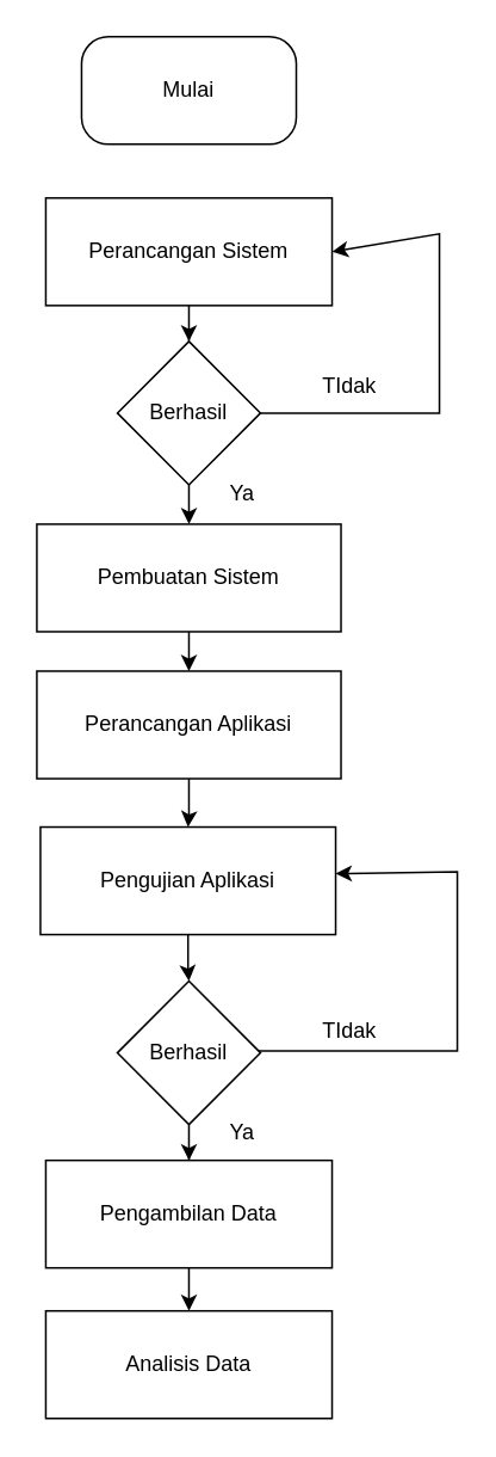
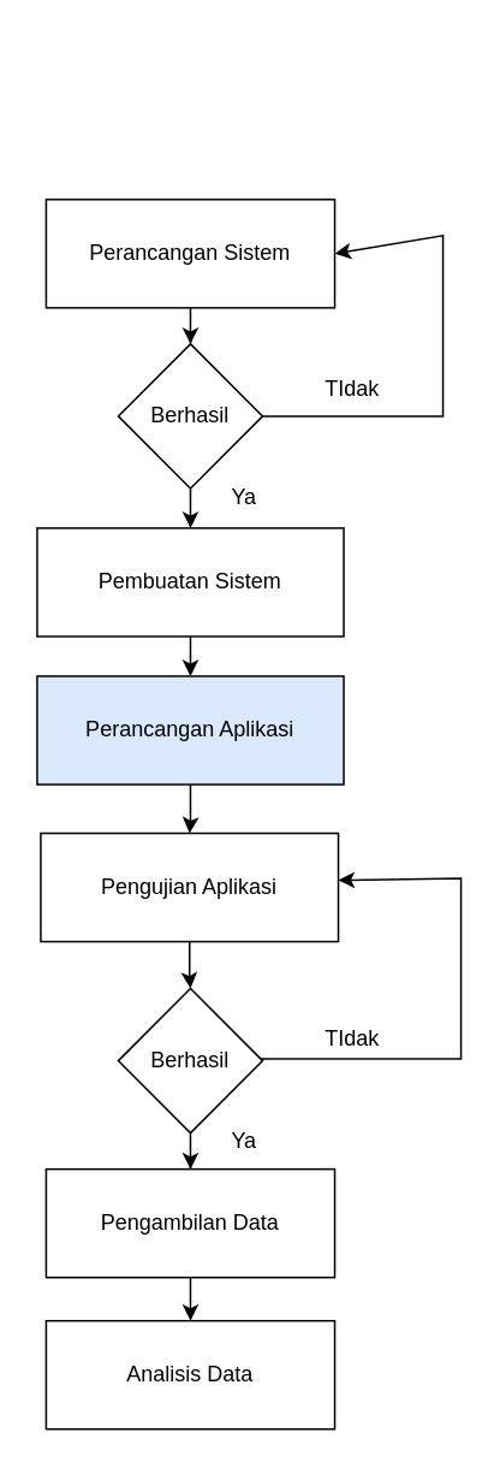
  <mxCell id="0" />
  <mxCell id="1" parent="0" />
- <mxCell id="2" value="&lt;font style=&quot;font-size: 12px;&quot;&gt;Mulai&lt;/font&gt;" style="rounded=1;whiteSpace=wrap;html=1;arcSize=25;" vertex="1" parent="1"><mxGeometry x="45" y="20" width="120" height="60" as="geometry" /></mxCell>
  <mxCell id="3" value="" style="edgeStyle=orthogonalEdgeStyle;rounded=0;orthogonalLoop=1;jettySize=auto;html=1;" edge="1" parent="1" source="4" target="6"><mxGeometry relative="1" as="geometry" /></mxCell>
  <mxCell id="4" value="Perancangan Sistem" style="rounded=0;whiteSpace=wrap;html=1;" vertex="1" parent="1"><mxGeometry x="25" y="110" width="160" height="60" as="geometry" /></mxCell>
  <mxCell id="5" value="" style="edgeStyle=orthogonalEdgeStyle;rounded=0;orthogonalLoop=1;jettySize=auto;html=1;" edge="1" parent="1" source="6" target="8"><mxGeometry relative="1" as="geometry" /></mxCell>
  <mxCell id="6" value="Berhasil" style="rhombus;whiteSpace=wrap;html=1;rounded=0;" vertex="1" parent="1"><mxGeometry x="65" y="190" width="80" height="80" as="geometry" /></mxCell>
  <mxCell id="7" value="" style="edgeStyle=orthogonalEdgeStyle;rounded=0;orthogonalLoop=1;jettySize=auto;html=1;" edge="1" parent="1" source="8" target="11"><mxGeometry relative="1" as="geometry" /></mxCell>
  <mxCell id="8" value="Pembuatan Sistem" style="rounded=0;whiteSpace=wrap;html=1;" vertex="1" parent="1"><mxGeometry x="20" y="292" width="170" height="60" as="geometry" /></mxCell>
  <mxCell id="9" value="" style="endArrow=classic;html=1;rounded=0;exitX=1;exitY=0.5;exitDx=0;exitDy=0;entryX=1;entryY=0.5;entryDx=0;entryDy=0;" edge="1" parent="1" source="6" target="4"><mxGeometry width="50" height="50" relative="1" as="geometry"><mxPoint x="245" y="300" as="sourcePoint" /><mxPoint x="295" y="250" as="targetPoint" /><Array as="points"><mxPoint x="245" y="230" /><mxPoint x="245" y="130" /></Array></mxGeometry></mxCell>
  <mxCell id="10" value="" style="edgeStyle=orthogonalEdgeStyle;rounded=0;orthogonalLoop=1;jettySize=auto;html=1;" edge="1" parent="1" source="11" target="13"><mxGeometry relative="1" as="geometry" /></mxCell>
- <mxCell id="11" value="Perancangan Aplikasi" style="rounded=0;whiteSpace=wrap;html=1;" vertex="1" parent="1"><mxGeometry x="20" y="374" width="170" height="60" as="geometry" /></mxCell>
+ <mxCell id="11" value="Perancangan Aplikasi" style="rounded=0;whiteSpace=wrap;html=1;fillColor=#dae8fc;" vertex="1" parent="1"><mxGeometry x="20" y="374" width="170" height="60" as="geometry" /></mxCell>
  <mxCell id="12" value="" style="edgeStyle=orthogonalEdgeStyle;rounded=0;orthogonalLoop=1;jettySize=auto;html=1;" edge="1" parent="1" source="13" target="16"><mxGeometry relative="1" as="geometry" /></mxCell>
  <mxCell id="13" value="Pengujian Aplikasi" style="rounded=0;whiteSpace=wrap;html=1;" vertex="1" parent="1"><mxGeometry x="22" y="461" width="165" height="60" as="geometry" /></mxCell>
  <mxCell id="14" value="" style="edgeStyle=orthogonalEdgeStyle;rounded=0;orthogonalLoop=1;jettySize=auto;html=1;entryX=1;entryY=0.5;entryDx=0;entryDy=0;" edge="1" parent="1"><mxGeometry relative="1" as="geometry"><mxPoint x="142" y="586" as="sourcePoint" /><mxPoint x="187" y="487" as="targetPoint" /><Array as="points"><mxPoint x="255" y="586" /><mxPoint x="255" y="486" /></Array></mxGeometry></mxCell>
  <mxCell id="15" value="" style="edgeStyle=orthogonalEdgeStyle;rounded=0;orthogonalLoop=1;jettySize=auto;html=1;" edge="1" parent="1" source="16" target="18"><mxGeometry relative="1" as="geometry" /></mxCell>
  <mxCell id="16" value="Berhasil" style="rhombus;whiteSpace=wrap;html=1;rounded=0;" vertex="1" parent="1"><mxGeometry x="65" y="547" width="80" height="80" as="geometry" /></mxCell>
  <mxCell id="17" value="" style="edgeStyle=orthogonalEdgeStyle;rounded=0;orthogonalLoop=1;jettySize=auto;html=1;" edge="1" parent="1" source="18" target="19"><mxGeometry relative="1" as="geometry" /></mxCell>
  <mxCell id="18" value="Pengambilan Data" style="rounded=0;whiteSpace=wrap;html=1;" vertex="1" parent="1"><mxGeometry x="25" y="647" width="160" height="60" as="geometry" /></mxCell>
  <mxCell id="19" value="Analisis Data" style="rounded=0;whiteSpace=wrap;html=1;" vertex="1" parent="1"><mxGeometry x="25" y="731" width="160" height="60" as="geometry" /></mxCell>
  <mxCell id="20" value="TIdak" style="text;html=1;align=center;verticalAlign=middle;whiteSpace=wrap;rounded=0;" vertex="1" parent="1"><mxGeometry x="165" y="560" width="60" height="30" as="geometry" /></mxCell>
  <mxCell id="21" value="TIdak" style="text;html=1;align=center;verticalAlign=middle;whiteSpace=wrap;rounded=0;" vertex="1" parent="1"><mxGeometry x="165" y="200" width="60" height="30" as="geometry" /></mxCell>
  <mxCell id="22" value="Ya" style="text;html=1;align=center;verticalAlign=middle;whiteSpace=wrap;rounded=0;" vertex="1" parent="1"><mxGeometry x="105" y="617" width="60" height="30" as="geometry" /></mxCell>
  <mxCell id="23" value="Ya" style="text;html=1;align=center;verticalAlign=middle;whiteSpace=wrap;rounded=0;" vertex="1" parent="1"><mxGeometry x="105" y="260" width="60" height="30" as="geometry" /></mxCell>
